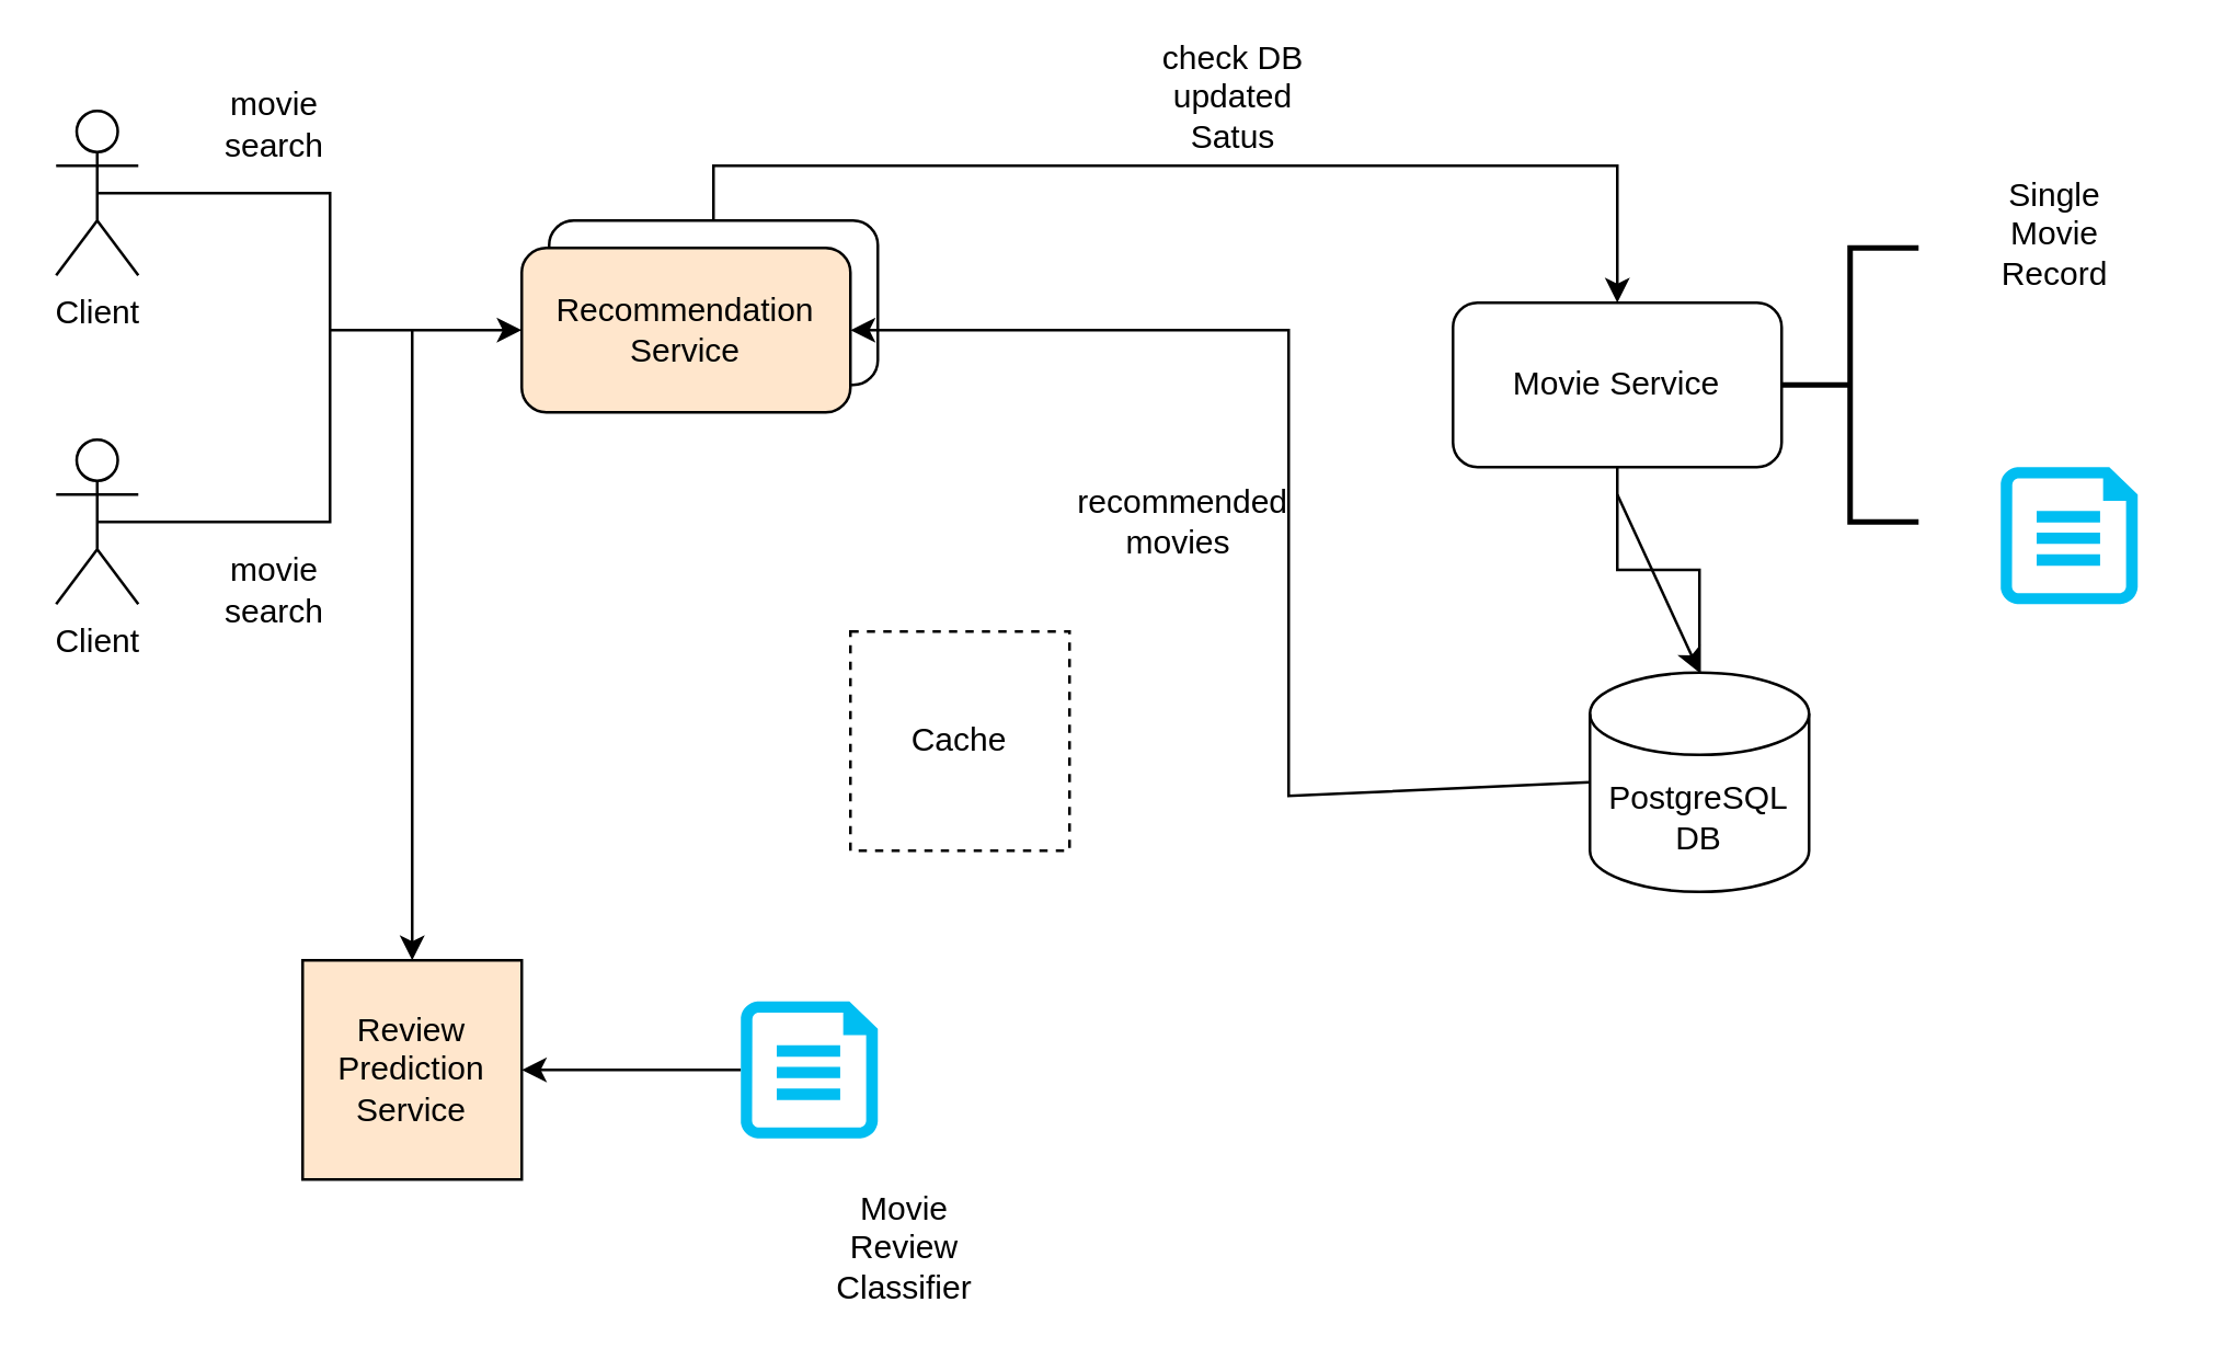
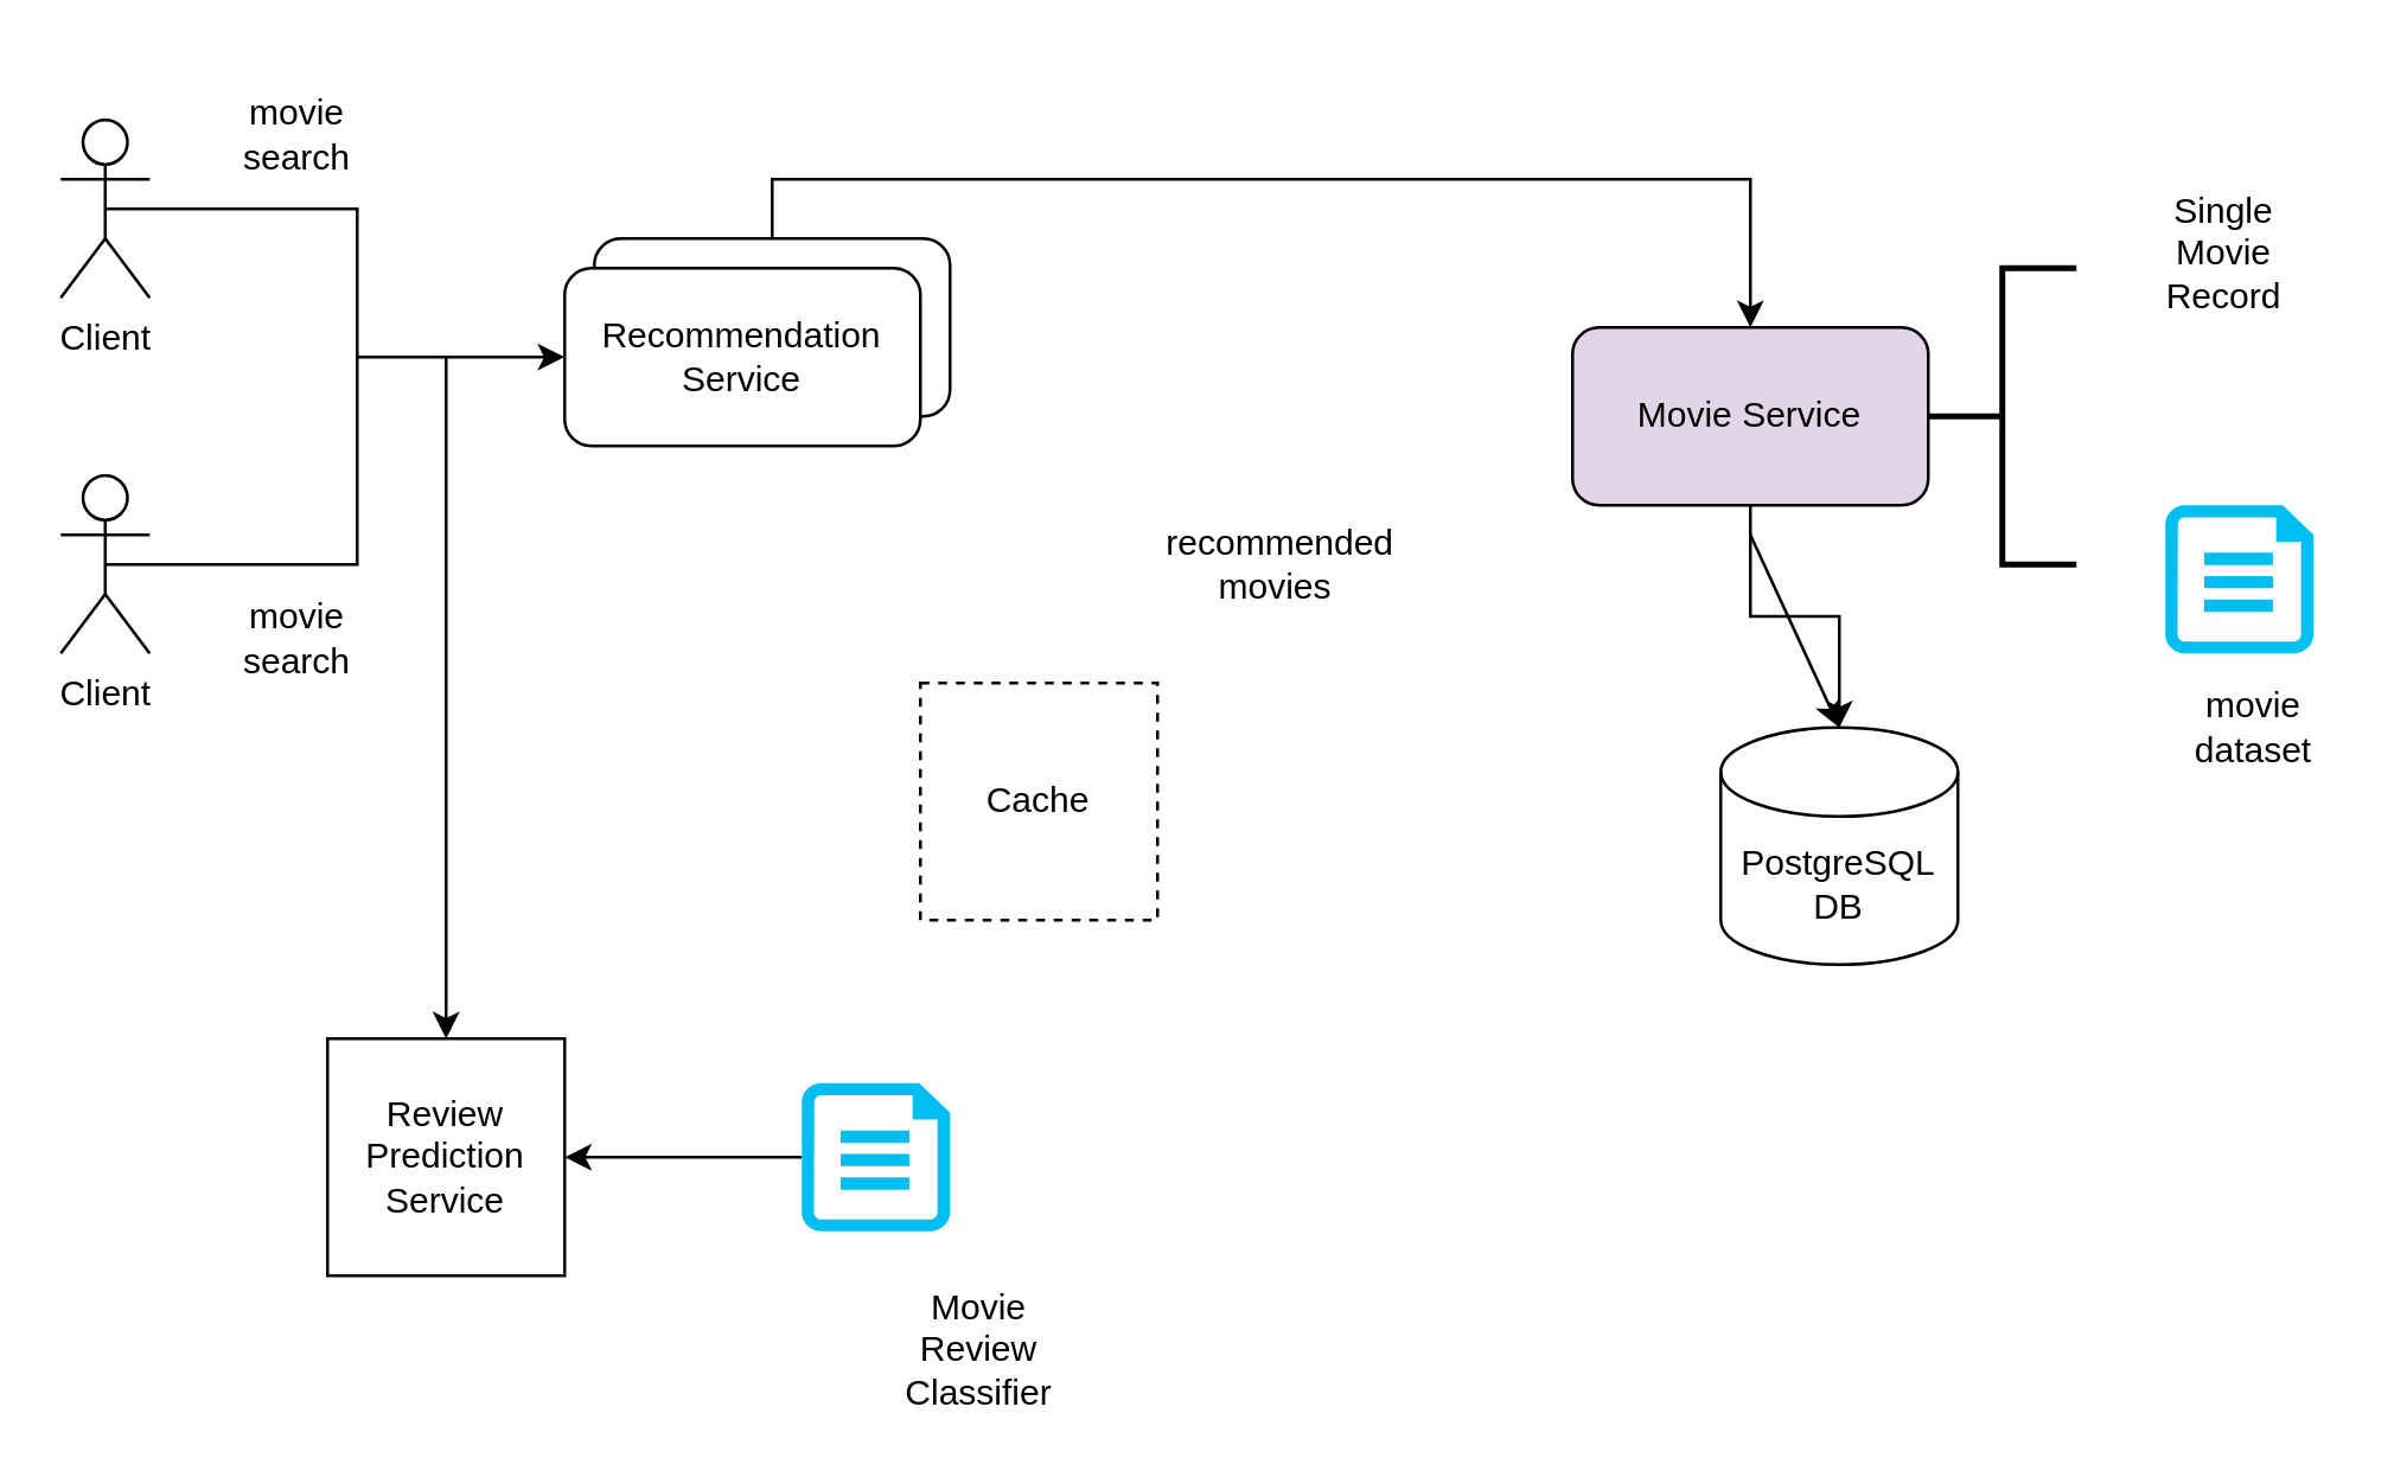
  <mxCell id="0" />
  <mxCell id="1" parent="0" />
  <mxCell id="2" style="edgeStyle=orthogonalEdgeStyle;rounded=0;orthogonalLoop=1;jettySize=auto;html=1;exitX=0.5;exitY=0;exitDx=0;exitDy=0;entryX=0.5;entryY=0;entryDx=0;entryDy=0;" edge="1" parent="1" source="3" target="11"><mxGeometry relative="1" as="geometry" /></mxCell>
  <mxCell id="3" value="" style="rounded=1;whiteSpace=wrap;html=1;" vertex="1" parent="1"><mxGeometry x="200" y="80" width="120" height="60" as="geometry" /></mxCell>
  <mxCell id="4" value="&lt;div&gt;PostgreSQL&lt;/div&gt;&lt;div&gt;DB&lt;br&gt;&lt;/div&gt;" style="shape=cylinder3;whiteSpace=wrap;html=1;boundedLbl=1;backgroundOutline=1;size=15;" parent="1" vertex="1"><mxGeometry x="580" y="245" width="80" height="80" as="geometry" /></mxCell>
- <mxCell id="5" value="Recommendation Service" style="rounded=1;whiteSpace=wrap;html=1;fillColor=#ffe6cc;" parent="1" vertex="1"><mxGeometry x="190" y="90" width="120" height="60" as="geometry" /></mxCell>
- <mxCell id="6" value="" style="endArrow=classic;html=1;rounded=0;entryX=1;entryY=0.5;entryDx=0;entryDy=0;exitX=0;exitY=0.5;exitDx=0;exitDy=0;exitPerimeter=0;" parent="1" source="4" target="5" edge="1"><mxGeometry width="50" height="50" relative="1" as="geometry"><mxPoint x="320" y="270" as="sourcePoint" /><mxPoint x="370" y="220" as="targetPoint" /><Array as="points"><mxPoint x="470" y="290" /><mxPoint x="470" y="120" /></Array></mxGeometry></mxCell>
+ <mxCell id="5" value="Recommendation Service" style="rounded=1;whiteSpace=wrap;html=1;" parent="1" vertex="1"><mxGeometry x="190" y="90" width="120" height="60" as="geometry" /></mxCell>
  <mxCell id="7" style="edgeStyle=orthogonalEdgeStyle;rounded=0;orthogonalLoop=1;jettySize=auto;html=1;entryX=0;entryY=0.5;entryDx=0;entryDy=0;exitX=0.5;exitY=0.5;exitDx=0;exitDy=0;exitPerimeter=0;" edge="1" parent="1" source="8" target="5"><mxGeometry relative="1" as="geometry" /></mxCell>
  <mxCell id="8" value="Client" style="shape=umlActor;verticalLabelPosition=bottom;verticalAlign=top;html=1;outlineConnect=0;" parent="1" vertex="1"><mxGeometry x="20" y="40" width="30" height="60" as="geometry" /></mxCell>
  <mxCell id="9" value="movie search" style="text;html=1;strokeColor=none;fillColor=none;align=center;verticalAlign=middle;whiteSpace=wrap;rounded=0;" parent="1" vertex="1"><mxGeometry x="70" y="30" width="60" height="30" as="geometry" /></mxCell>
- <mxCell id="10" value="" style="edgeStyle=orthogonalEdgeStyle;rounded=0;orthogonalLoop=1;jettySize=auto;html=1;endArrow=none;" parent="1" source="11" target="4" edge="1"><mxGeometry relative="1" as="geometry" /></mxCell>
- <mxCell id="11" value="Movie Service" style="rounded=1;whiteSpace=wrap;html=1;" parent="1" vertex="1"><mxGeometry x="530" y="110" width="120" height="60" as="geometry" /></mxCell>
+ <mxCell id="10" value="" style="edgeStyle=orthogonalEdgeStyle;rounded=0;orthogonalLoop=1;jettySize=auto;html=1;" parent="1" source="11" target="4" edge="1"><mxGeometry relative="1" as="geometry" /></mxCell>
+ <mxCell id="11" value="Movie Service" style="rounded=1;whiteSpace=wrap;html=1;fillColor=#e1d5e7;" parent="1" vertex="1"><mxGeometry x="530" y="110" width="120" height="60" as="geometry" /></mxCell>
  <mxCell id="12" value="" style="endArrow=classic;html=1;rounded=0;entryX=0.5;entryY=0;entryDx=0;entryDy=0;entryPerimeter=0;exitX=0.5;exitY=1;exitDx=0;exitDy=0;" parent="1" target="4" edge="1"><mxGeometry width="50" height="50" relative="1" as="geometry"><mxPoint x="590" y="180" as="sourcePoint" /><mxPoint x="440" y="100" as="targetPoint" /></mxGeometry></mxCell>
  <mxCell id="13" value="&amp;nbsp;recommended movies" style="text;html=1;strokeColor=none;fillColor=none;align=center;verticalAlign=middle;whiteSpace=wrap;rounded=0;" parent="1" vertex="1"><mxGeometry x="400" y="175" width="60" height="30" as="geometry" /></mxCell>
  <mxCell id="14" value="Cache" style="whiteSpace=wrap;html=1;aspect=fixed;dashed=1;" vertex="1" parent="1"><mxGeometry x="310" y="230" width="80" height="80" as="geometry" /></mxCell>
  <mxCell id="15" value="" style="strokeWidth=2;html=1;shape=mxgraph.flowchart.annotation_2;align=left;labelPosition=right;pointerEvents=1;" vertex="1" parent="1"><mxGeometry x="650" y="90" width="50" height="100" as="geometry" /></mxCell>
  <mxCell id="16" value="Single Movie Record" style="text;html=1;strokeColor=none;fillColor=none;align=center;verticalAlign=middle;whiteSpace=wrap;rounded=0;" vertex="1" parent="1"><mxGeometry x="720" y="70" width="60" height="30" as="geometry" /></mxCell>
  <mxCell id="17" value="" style="verticalLabelPosition=bottom;html=1;verticalAlign=top;align=center;strokeColor=none;fillColor=#00BEF2;shape=mxgraph.azure.cloud_services_configuration_file;pointerEvents=1;" vertex="1" parent="1"><mxGeometry x="730" y="170" width="50" height="50" as="geometry" /></mxCell>
+ <mxCell id="18" value="movie dataset" style="text;html=1;strokeColor=none;fillColor=none;align=center;verticalAlign=middle;whiteSpace=wrap;rounded=0;" vertex="1" parent="1"><mxGeometry x="730" y="230" width="60" height="30" as="geometry" /></mxCell>
  <mxCell id="19" value="Client" style="shape=umlActor;verticalLabelPosition=bottom;verticalAlign=top;html=1;outlineConnect=0;" vertex="1" parent="1"><mxGeometry x="20" y="160" width="30" height="60" as="geometry" /></mxCell>
  <mxCell id="20" value="movie search" style="text;html=1;strokeColor=none;fillColor=none;align=center;verticalAlign=middle;whiteSpace=wrap;rounded=0;" vertex="1" parent="1"><mxGeometry x="70" y="200" width="60" height="30" as="geometry" /></mxCell>
- <mxCell id="21" value="check DB updated Satus" style="text;html=1;strokeColor=none;fillColor=none;align=center;verticalAlign=middle;whiteSpace=wrap;rounded=0;" vertex="1" parent="1"><mxGeometry x="420" y="20" width="60" height="30" as="geometry" /></mxCell>
  <mxCell id="22" style="edgeStyle=orthogonalEdgeStyle;rounded=0;orthogonalLoop=1;jettySize=auto;html=1;exitX=0;exitY=0.5;exitDx=0;exitDy=0;exitPerimeter=0;entryX=1;entryY=0.5;entryDx=0;entryDy=0;" edge="1" parent="1" source="23" target="27"><mxGeometry relative="1" as="geometry" /></mxCell>
  <mxCell id="23" value="" style="verticalLabelPosition=bottom;html=1;verticalAlign=top;align=center;strokeColor=none;fillColor=#00BEF2;shape=mxgraph.azure.cloud_services_configuration_file;pointerEvents=1;" vertex="1" parent="1"><mxGeometry x="270" y="365" width="50" height="50" as="geometry" /></mxCell>
  <mxCell id="24" value="Movie Review Classifier" style="text;html=1;strokeColor=none;fillColor=none;align=center;verticalAlign=middle;whiteSpace=wrap;rounded=0;" vertex="1" parent="1"><mxGeometry x="300" y="440" width="60" height="30" as="geometry" /></mxCell>
  <mxCell id="25" value="" style="endArrow=none;html=1;rounded=0;exitX=0.5;exitY=0.5;exitDx=0;exitDy=0;exitPerimeter=0;" edge="1" parent="1" source="19"><mxGeometry width="50" height="50" relative="1" as="geometry"><mxPoint x="390" y="250" as="sourcePoint" /><mxPoint x="120" y="120" as="targetPoint" /><Array as="points"><mxPoint x="120" y="190" /></Array></mxGeometry></mxCell>
  <mxCell id="26" value="" style="endArrow=classic;html=1;rounded=0;startArrow=none;" edge="1" parent="1" source="27"><mxGeometry width="50" height="50" relative="1" as="geometry"><mxPoint x="150" y="120" as="sourcePoint" /><mxPoint x="152.5" y="350" as="targetPoint" /></mxGeometry></mxCell>
- <mxCell id="27" value="Review Prediction Service" style="whiteSpace=wrap;html=1;aspect=fixed;fillColor=#ffe6cc;" vertex="1" parent="1"><mxGeometry x="110" y="350" width="80" height="80" as="geometry" /></mxCell>
+ <mxCell id="27" value="Review Prediction Service" style="whiteSpace=wrap;html=1;aspect=fixed;" vertex="1" parent="1"><mxGeometry x="110" y="350" width="80" height="80" as="geometry" /></mxCell>
  <mxCell id="28" value="" style="endArrow=classic;html=1;rounded=0;entryX=0.5;entryY=0;entryDx=0;entryDy=0;" edge="1" parent="1" target="27"><mxGeometry width="50" height="50" relative="1" as="geometry"><mxPoint x="150" y="120" as="sourcePoint" /><mxPoint x="440" y="200" as="targetPoint" /></mxGeometry></mxCell>
